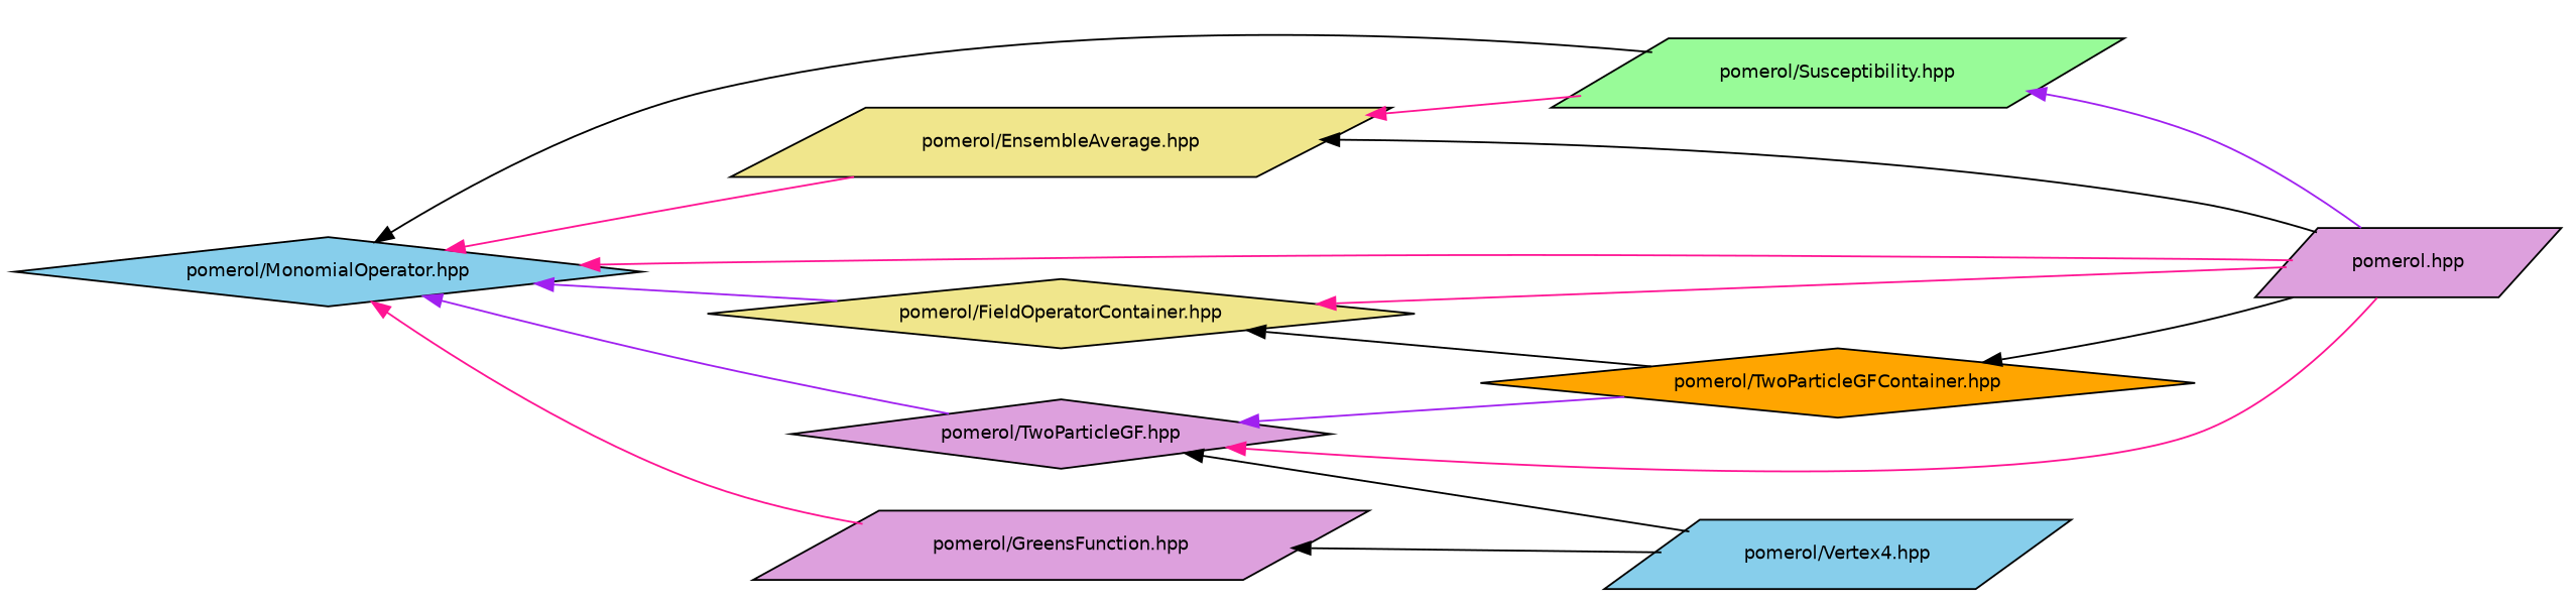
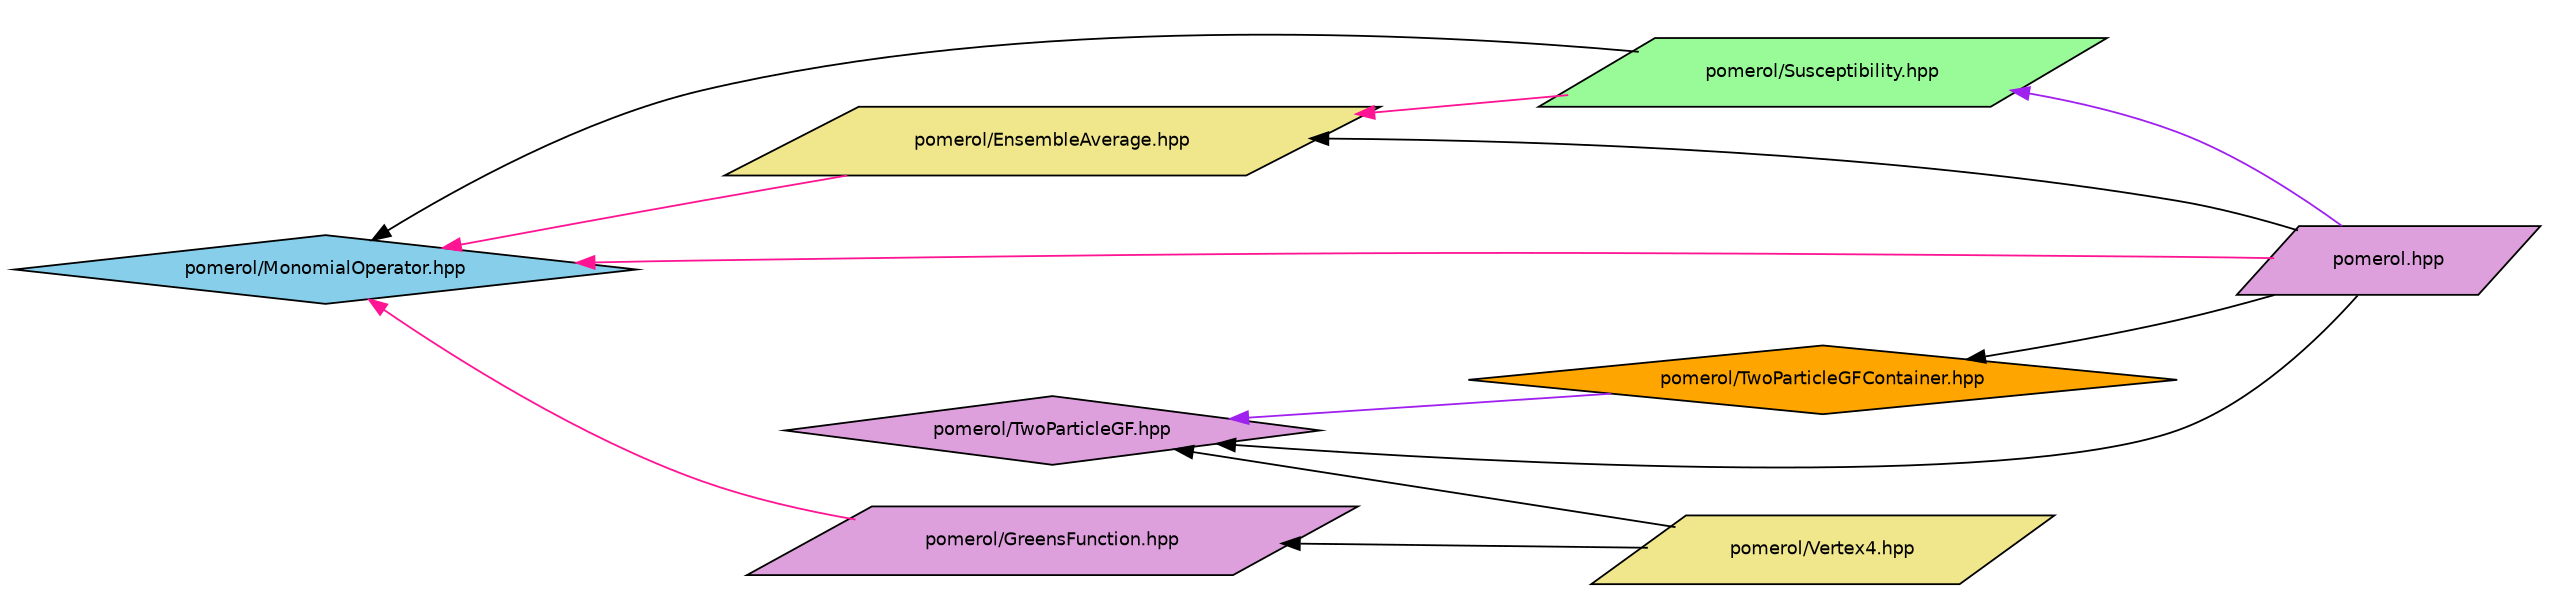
  digraph {
    rankdir=LR
    node [color=black fillcolor=plum fontname=Helvetica fontsize=10 shape=parallelogram style=filled]
    edge [color=deeppink dir=back fontname=Helvetica fontsize=10 labelfontname=Helvetica labelfontsize=10 style=solid]
    n1 [fillcolor=skyblue fontcolor=black height=0.2 label="pomerol/MonomialOperator.hpp" shape=diamond width=0.4]
    n2 [fillcolor=khaki height=0.2 label="pomerol/EnsembleAverage.hpp" width=0.4]
    n3 [fillcolor=palegreen height=0.2 label="pomerol/Susceptibility.hpp" width=0.4]
    n4 [height=0.2 label="pomerol.hpp" width=0.4]
-   n5 [fillcolor=khaki height=0.2 label="pomerol/FieldOperatorContainer.hpp" shape=diamond width=0.4]
    n6 [height=0.2 label="pomerol/GreensFunction.hpp" width=0.4]
    n7 [height=0.2 label="pomerol/TwoParticleGF.hpp" shape=diamond width=0.4]
    n8 [fillcolor=orange height=0.2 label="pomerol/TwoParticleGFContainer.hpp" shape=diamond width=0.4]
-   n9 [fillcolor=skyblue height=0.2 label="pomerol/Vertex4.hpp" width=0.4]
+   n9 [fillcolor=khaki height=0.2 label="pomerol/Vertex4.hpp" width=0.4]
    n1 -> n2
    n1 -> n3 [color=black]
    n1 -> n4
-   n1 -> n5 [color=purple]
    n1 -> n6
-   n1 -> n7 [color=purple]
    n2 -> n3
    n2 -> n4 [color=black]
    n3 -> n4 [color=purple]
-   n5 -> n4
-   n5 -> n8 [color=black]
    n6 -> n9 [color=black]
-   n7 -> n4
+   n7 -> n4 [color=black]
    n7 -> n8 [color=purple]
    n7 -> n9 [color=black]
    n8 -> n4 [color=black]
  }
